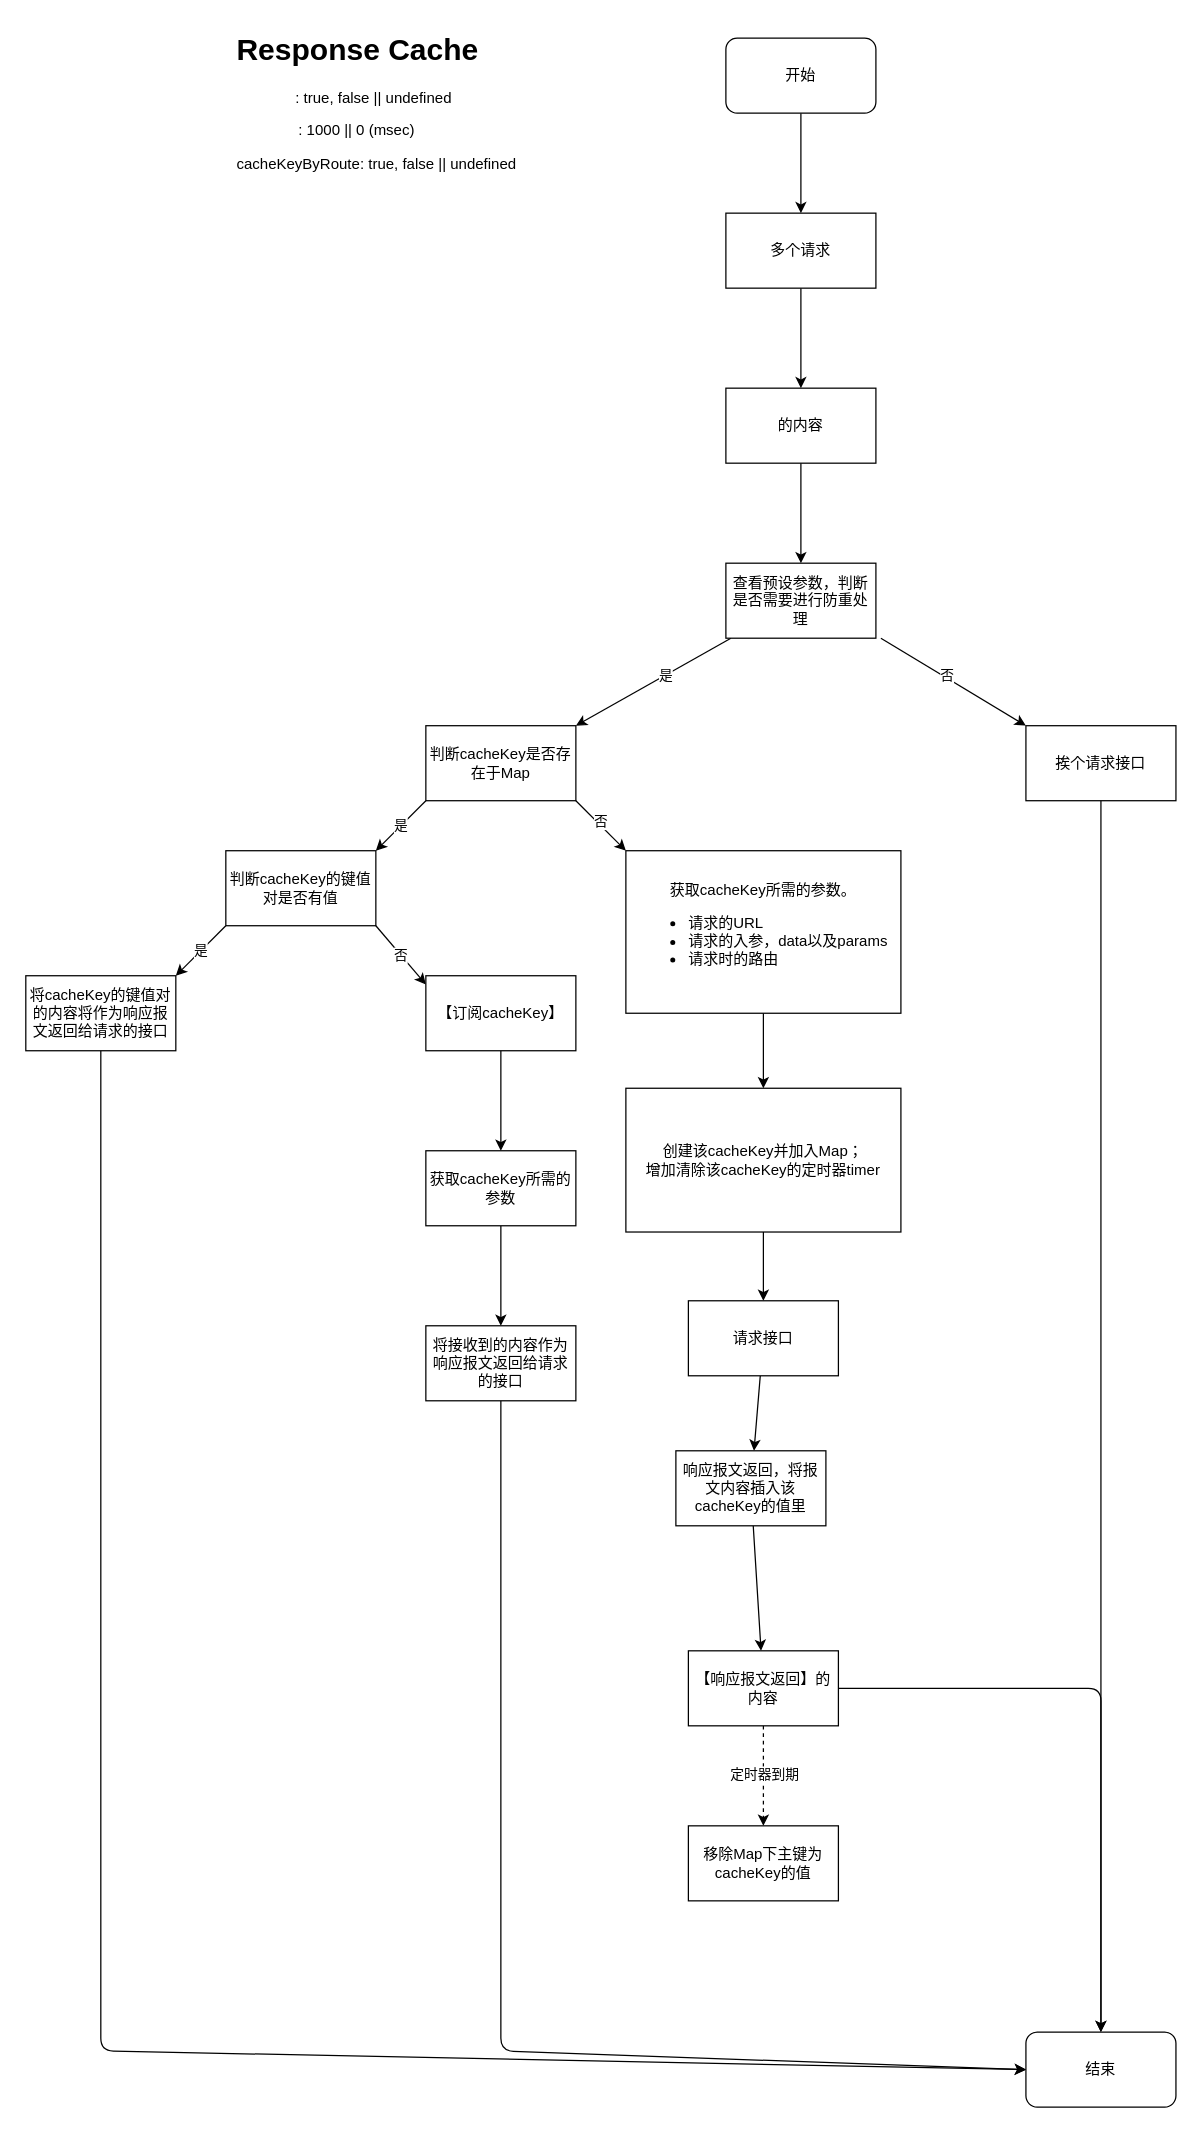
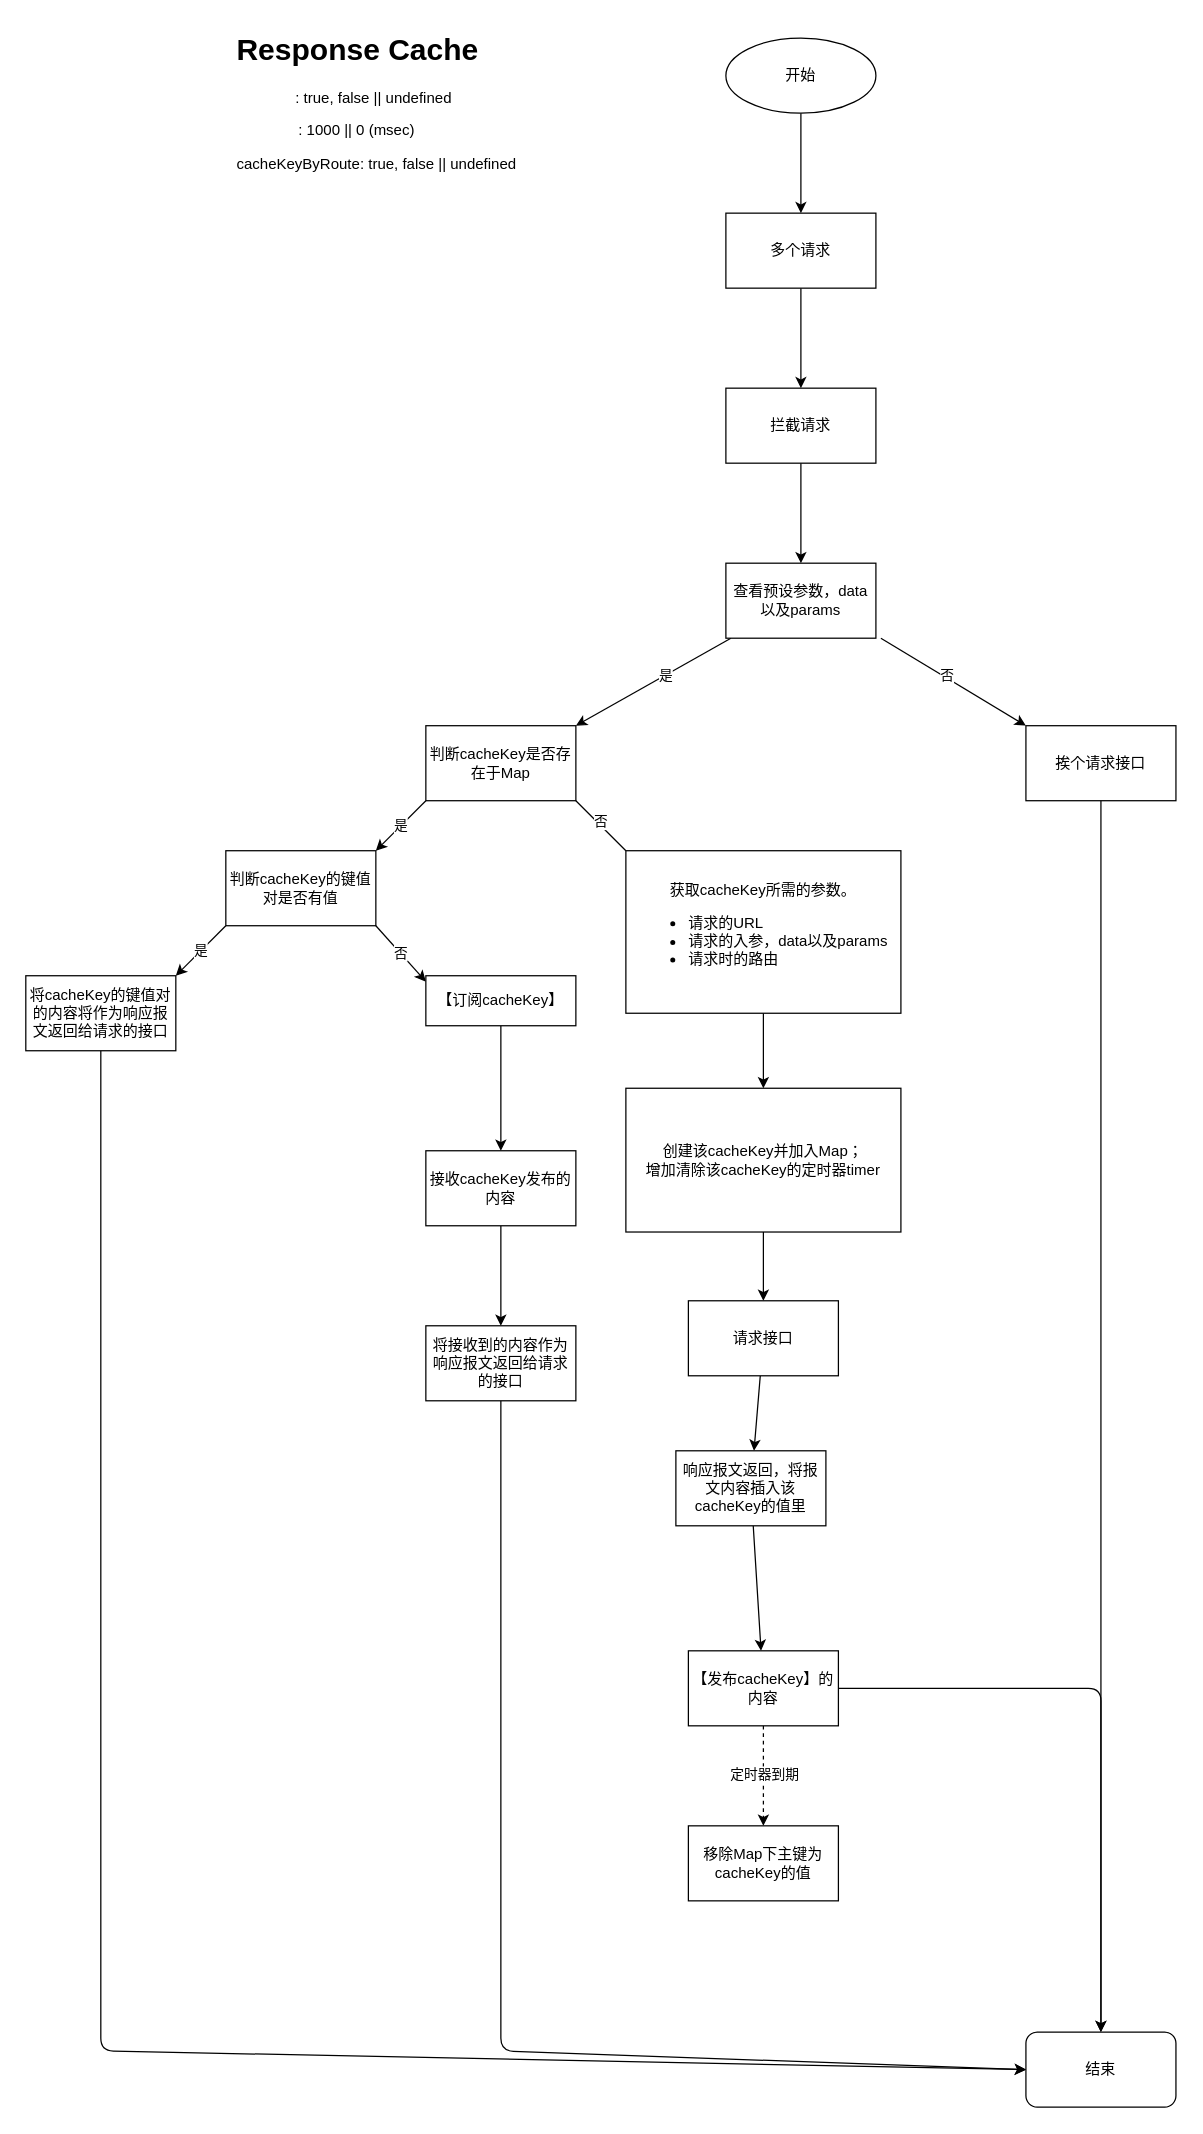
  <mxCell id="0" />
  <mxCell id="1" parent="0" />
  <mxCell id="2" value="&lt;h1&gt;Response Cache&lt;/h1&gt;&lt;p&gt;&lt;span style=&quot;background-color: var(--vscode-textPreformat-background); color: rgb(255, 255, 255); font-family: var(--font-family-code); font-size: 0.85em;&quot;&gt;cacheFlag&lt;/span&gt;: true, false || undefined&lt;/p&gt;&lt;p&gt;&lt;span style=&quot;background-color: var(--vscode-textPreformat-background); color: rgb(255, 255, 255); font-family: var(--font-family-code); font-size: 0.85em;&quot;&gt;cacheTime&lt;/span&gt;: 1000 || 0 (msec)&lt;/p&gt;&lt;p&gt;cacheKeyByRoute: true, false || undefined&lt;/p&gt;" style="text;html=1;strokeColor=none;fillColor=none;spacing=5;spacingTop=-20;whiteSpace=wrap;overflow=hidden;rounded=0;" parent="1" vertex="1"><mxGeometry x="184" y="20" width="260" height="150" as="geometry" /></mxCell>
  <mxCell id="3" value="" style="edgeStyle=none;html=1;" parent="1" source="4" target="6" edge="1"><mxGeometry relative="1" as="geometry" /></mxCell>
- <mxCell id="4" value="开始" style="rounded=1;whiteSpace=wrap;html=1;" parent="1" vertex="1"><mxGeometry x="580" y="30" width="120" height="60" as="geometry" /></mxCell>
+ <mxCell id="4" value="开始" style="ellipse;whiteSpace=wrap;html=1;" parent="1" vertex="1"><mxGeometry x="580" y="30" width="120" height="60" as="geometry" /></mxCell>
  <mxCell id="5" value="" style="edgeStyle=none;html=1;" parent="1" source="6" target="8" edge="1"><mxGeometry relative="1" as="geometry" /></mxCell>
  <mxCell id="6" value="多个请求" style="whiteSpace=wrap;html=1;rounded=1;arcSize=0;" parent="1" vertex="1"><mxGeometry x="580" y="170" width="120" height="60" as="geometry" /></mxCell>
  <mxCell id="7" style="edgeStyle=none;html=1;exitX=0.5;exitY=1;exitDx=0;exitDy=0;entryX=0.5;entryY=0;entryDx=0;entryDy=0;" parent="1" source="8" target="13" edge="1"><mxGeometry relative="1" as="geometry" /></mxCell>
- <mxCell id="8" value="的内容" style="whiteSpace=wrap;html=1;rounded=1;arcSize=0;" parent="1" vertex="1"><mxGeometry x="580" y="310" width="120" height="60" as="geometry" /></mxCell>
+ <mxCell id="8" value="拦截请求" style="whiteSpace=wrap;html=1;rounded=1;arcSize=0;" parent="1" vertex="1"><mxGeometry x="580" y="310" width="120" height="60" as="geometry" /></mxCell>
  <mxCell id="9" style="edgeStyle=none;html=1;exitX=1;exitY=1;exitDx=0;exitDy=0;entryX=0;entryY=0;entryDx=0;entryDy=0;" parent="1" target="19" edge="1"><mxGeometry relative="1" as="geometry"><mxPoint x="704" y="510" as="sourcePoint" /></mxGeometry></mxCell>
  <mxCell id="10" value="否" style="edgeLabel;html=1;align=center;verticalAlign=middle;resizable=0;points=[];" parent="9" vertex="1" connectable="0"><mxGeometry x="-0.108" y="2" relative="1" as="geometry"><mxPoint as="offset" /></mxGeometry></mxCell>
  <mxCell id="11" style="edgeStyle=none;html=1;exitX=0;exitY=1;exitDx=0;exitDy=0;entryX=1;entryY=0;entryDx=0;entryDy=0;" parent="1" target="17" edge="1"><mxGeometry relative="1" as="geometry"><mxPoint x="584" y="510" as="sourcePoint" /><mxPoint x="464" y="580" as="targetPoint" /></mxGeometry></mxCell>
  <mxCell id="12" value="是" style="edgeLabel;html=1;align=center;verticalAlign=middle;resizable=0;points=[];" parent="11" vertex="1" connectable="0"><mxGeometry x="-0.149" relative="1" as="geometry"><mxPoint x="1" as="offset" /></mxGeometry></mxCell>
- <mxCell id="13" value="查看预设参数，判断是否需要进行防重处理" style="whiteSpace=wrap;html=1;rounded=1;arcSize=0;" parent="1" vertex="1"><mxGeometry x="580" y="450" width="120" height="60" as="geometry" /></mxCell>
- <mxCell id="14" style="edgeStyle=none;html=1;exitX=1;exitY=1;exitDx=0;exitDy=0;entryX=0;entryY=0;entryDx=0;entryDy=0;" parent="1" source="17" target="22" edge="1"><mxGeometry relative="1" as="geometry"><mxPoint x="464" y="640" as="sourcePoint" /></mxGeometry></mxCell>
+ <mxCell id="13" value="查看预设参数，data以及params" style="whiteSpace=wrap;html=1;rounded=1;arcSize=0;" parent="1" vertex="1"><mxGeometry x="580" y="450" width="120" height="60" as="geometry" /></mxCell>
+ <mxCell id="14" style="edgeStyle=none;html=1;exitX=1;exitY=1;exitDx=0;exitDy=0;entryX=0;entryY=0;entryDx=0;entryDy=0;endArrow=none;" parent="1" source="17" target="22" edge="1"><mxGeometry relative="1" as="geometry"><mxPoint x="464" y="640" as="sourcePoint" /></mxGeometry></mxCell>
  <mxCell id="15" value="否" style="edgeLabel;html=1;align=center;verticalAlign=middle;resizable=0;points=[];" parent="14" vertex="1" connectable="0"><mxGeometry x="-0.1" y="2" relative="1" as="geometry"><mxPoint as="offset" /></mxGeometry></mxCell>
  <mxCell id="16" value="是" style="edgeStyle=none;html=1;exitX=0;exitY=1;exitDx=0;exitDy=0;entryX=1;entryY=0;entryDx=0;entryDy=0;" parent="1" source="17" target="25" edge="1"><mxGeometry relative="1" as="geometry"><mxPoint x="344" y="640" as="sourcePoint" /></mxGeometry></mxCell>
  <mxCell id="17" value="判断cacheKey是否存在于Map" style="whiteSpace=wrap;html=1;" parent="1" vertex="1"><mxGeometry x="340" y="580" width="120" height="60" as="geometry" /></mxCell>
  <mxCell id="18" value="" style="edgeStyle=none;html=1;" parent="1" source="19" target="20" edge="1"><mxGeometry relative="1" as="geometry"><Array as="points" /></mxGeometry></mxCell>
  <mxCell id="19" value="挨个请求接口" style="whiteSpace=wrap;html=1;" parent="1" vertex="1"><mxGeometry x="820" y="580" width="120" height="60" as="geometry" /></mxCell>
  <mxCell id="20" value="结束" style="rounded=1;whiteSpace=wrap;html=1;" parent="1" vertex="1"><mxGeometry x="820" y="1625" width="120" height="60" as="geometry" /></mxCell>
  <mxCell id="21" value="" style="edgeStyle=none;html=1;" parent="1" source="22" target="29" edge="1"><mxGeometry relative="1" as="geometry" /></mxCell>
  <mxCell id="22" value="获取cacheKey所需的参数。&lt;br&gt;&lt;div style=&quot;&quot;&gt;&lt;div style=&quot;text-align: left;&quot;&gt;&lt;ul&gt;&lt;li&gt;&lt;span style=&quot;background-color: initial;&quot;&gt;请求的URL&lt;/span&gt;&lt;/li&gt;&lt;li&gt;&lt;span style=&quot;background-color: initial;&quot;&gt;请求的入参，data以及params&lt;/span&gt;&lt;/li&gt;&lt;li&gt;&lt;span style=&quot;background-color: initial;&quot;&gt;请求时的路由&lt;/span&gt;&lt;/li&gt;&lt;/ul&gt;&lt;/div&gt;&lt;/div&gt;" style="whiteSpace=wrap;html=1;" parent="1" vertex="1"><mxGeometry x="500" y="680" width="220" height="130" as="geometry" /></mxCell>
  <mxCell id="23" value="否" style="edgeStyle=none;html=1;exitX=1;exitY=1;exitDx=0;exitDy=0;entryX=0;entryY=0.117;entryDx=0;entryDy=0;entryPerimeter=0;" edge="1" parent="1" source="25" target="38"><mxGeometry relative="1" as="geometry" /></mxCell>
  <mxCell id="24" value="是" style="edgeStyle=none;html=1;exitX=0;exitY=1;exitDx=0;exitDy=0;entryX=1;entryY=0;entryDx=0;entryDy=0;" edge="1" parent="1" source="25" target="40"><mxGeometry relative="1" as="geometry" /></mxCell>
  <mxCell id="25" value="判断cacheKey的键值对是否有值" style="whiteSpace=wrap;html=1;" parent="1" vertex="1"><mxGeometry x="180" y="680" width="120" height="60" as="geometry" /></mxCell>
  <mxCell id="26" value="" style="edgeStyle=none;html=1;exitX=0.5;exitY=1;exitDx=0;exitDy=0;strokeColor=default;shadow=0;dashed=1;" parent="1" source="36" target="30" edge="1"><mxGeometry relative="1" as="geometry" /></mxCell>
  <mxCell id="27" value="定时器到期" style="edgeLabel;html=1;align=center;verticalAlign=middle;resizable=0;points=[];" parent="26" vertex="1" connectable="0"><mxGeometry x="-0.05" relative="1" as="geometry"><mxPoint as="offset" /></mxGeometry></mxCell>
  <mxCell id="28" value="" style="edgeStyle=none;html=1;" parent="1" source="29" target="32" edge="1"><mxGeometry relative="1" as="geometry" /></mxCell>
  <mxCell id="29" value="创建该cacheKey并加入Map；&lt;br&gt;增加清除该cacheKey的定时器timer" style="whiteSpace=wrap;html=1;" parent="1" vertex="1"><mxGeometry x="500" y="870" width="220" height="115" as="geometry" /></mxCell>
  <mxCell id="30" value="移除Map下主键为cacheKey的值" style="whiteSpace=wrap;html=1;" parent="1" vertex="1"><mxGeometry x="550" y="1460" width="120" height="60" as="geometry" /></mxCell>
  <mxCell id="31" value="" style="edgeStyle=none;html=1;" parent="1" source="32" target="34" edge="1"><mxGeometry relative="1" as="geometry" /></mxCell>
  <mxCell id="32" value="请求接口" style="whiteSpace=wrap;html=1;" parent="1" vertex="1"><mxGeometry x="550" y="1040" width="120" height="60" as="geometry" /></mxCell>
  <mxCell id="33" value="" style="edgeStyle=none;html=1;" parent="1" source="34" target="36" edge="1"><mxGeometry relative="1" as="geometry" /></mxCell>
  <mxCell id="34" value="响应报文返回，将报文内容插入该cacheKey的值里" style="whiteSpace=wrap;html=1;" parent="1" vertex="1"><mxGeometry x="540" y="1160" width="120" height="60" as="geometry" /></mxCell>
  <mxCell id="35" style="edgeStyle=none;html=1;exitX=1;exitY=0.5;exitDx=0;exitDy=0;entryX=0.5;entryY=0;entryDx=0;entryDy=0;" parent="1" source="36" target="20" edge="1"><mxGeometry relative="1" as="geometry"><Array as="points"><mxPoint x="880" y="1350" /></Array></mxGeometry></mxCell>
- <mxCell id="36" value="【响应报文返回】的内容" style="whiteSpace=wrap;html=1;" parent="1" vertex="1"><mxGeometry x="550" y="1320" width="120" height="60" as="geometry" /></mxCell>
+ <mxCell id="36" value="【发布cacheKey】的内容" style="whiteSpace=wrap;html=1;" parent="1" vertex="1"><mxGeometry x="550" y="1320" width="120" height="60" as="geometry" /></mxCell>
  <mxCell id="37" value="" style="edgeStyle=none;html=1;" edge="1" parent="1" source="38" target="42"><mxGeometry relative="1" as="geometry" /></mxCell>
- <mxCell id="38" value="【订阅cacheKey】" style="rounded=0;whiteSpace=wrap;html=1;" parent="1" vertex="1"><mxGeometry x="340" y="780" width="120" height="60" as="geometry" /></mxCell>
+ <mxCell id="38" value="【订阅cacheKey】" style="rounded=0;whiteSpace=wrap;html=1;" parent="1" vertex="1"><mxGeometry x="340" y="780" width="120" height="40" as="geometry" /></mxCell>
  <mxCell id="39" style="edgeStyle=none;html=1;exitX=0.5;exitY=1;exitDx=0;exitDy=0;entryX=0;entryY=0.5;entryDx=0;entryDy=0;" edge="1" parent="1" source="40" target="20"><mxGeometry relative="1" as="geometry"><mxPoint x="100" y="1880" as="targetPoint" /><Array as="points"><mxPoint x="80" y="1640" /></Array></mxGeometry></mxCell>
  <mxCell id="40" value="将cacheKey的键值对的内容将作为响应报文返回给请求的接口" style="rounded=0;whiteSpace=wrap;html=1;" vertex="1" parent="1"><mxGeometry x="20" y="780" width="120" height="60" as="geometry" /></mxCell>
  <mxCell id="41" value="" style="edgeStyle=none;html=1;" edge="1" parent="1" source="42" target="44"><mxGeometry relative="1" as="geometry" /></mxCell>
- <mxCell id="42" value="获取cacheKey所需的参数" style="whiteSpace=wrap;html=1;rounded=0;" vertex="1" parent="1"><mxGeometry x="340" y="920" width="120" height="60" as="geometry" /></mxCell>
+ <mxCell id="42" value="接收cacheKey发布的内容" style="whiteSpace=wrap;html=1;rounded=0;" vertex="1" parent="1"><mxGeometry x="340" y="920" width="120" height="60" as="geometry" /></mxCell>
  <mxCell id="43" style="edgeStyle=none;html=1;exitX=0.5;exitY=1;exitDx=0;exitDy=0;entryX=0;entryY=0.5;entryDx=0;entryDy=0;" edge="1" parent="1" source="44" target="20"><mxGeometry relative="1" as="geometry"><Array as="points"><mxPoint x="400" y="1640" /></Array></mxGeometry></mxCell>
  <mxCell id="44" value="将接收到的内容作为响应报文返回给请求的接口" style="whiteSpace=wrap;html=1;rounded=0;" vertex="1" parent="1"><mxGeometry x="340" y="1060" width="120" height="60" as="geometry" /></mxCell>
